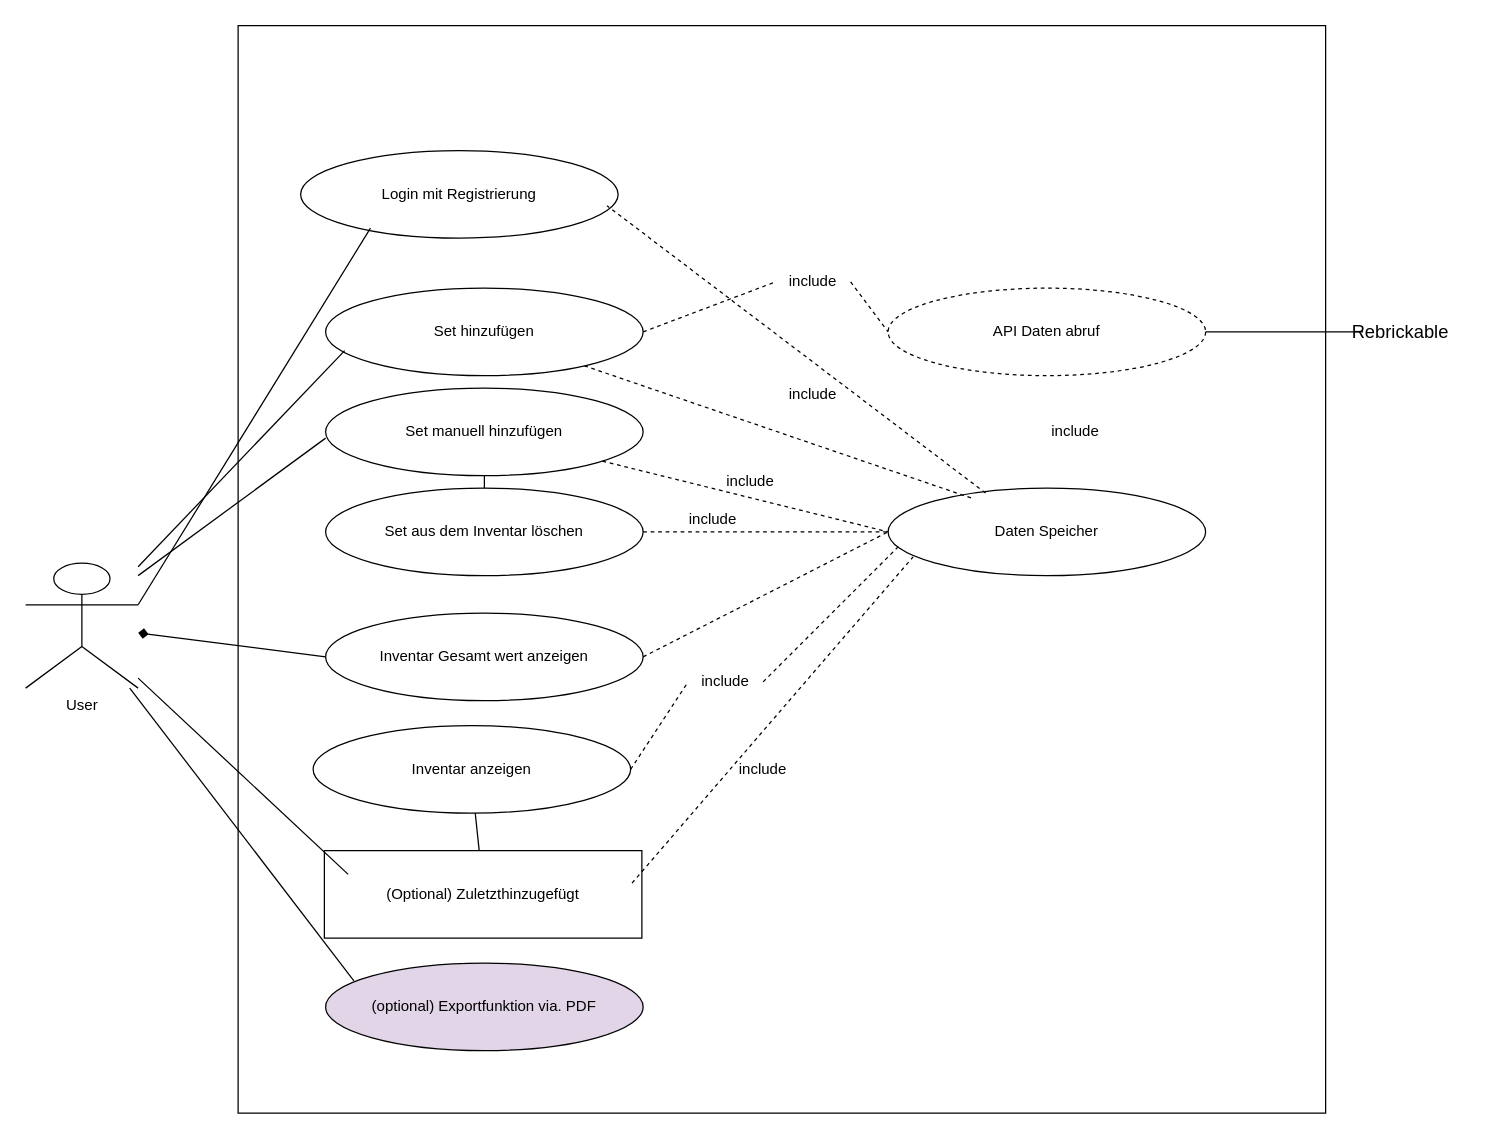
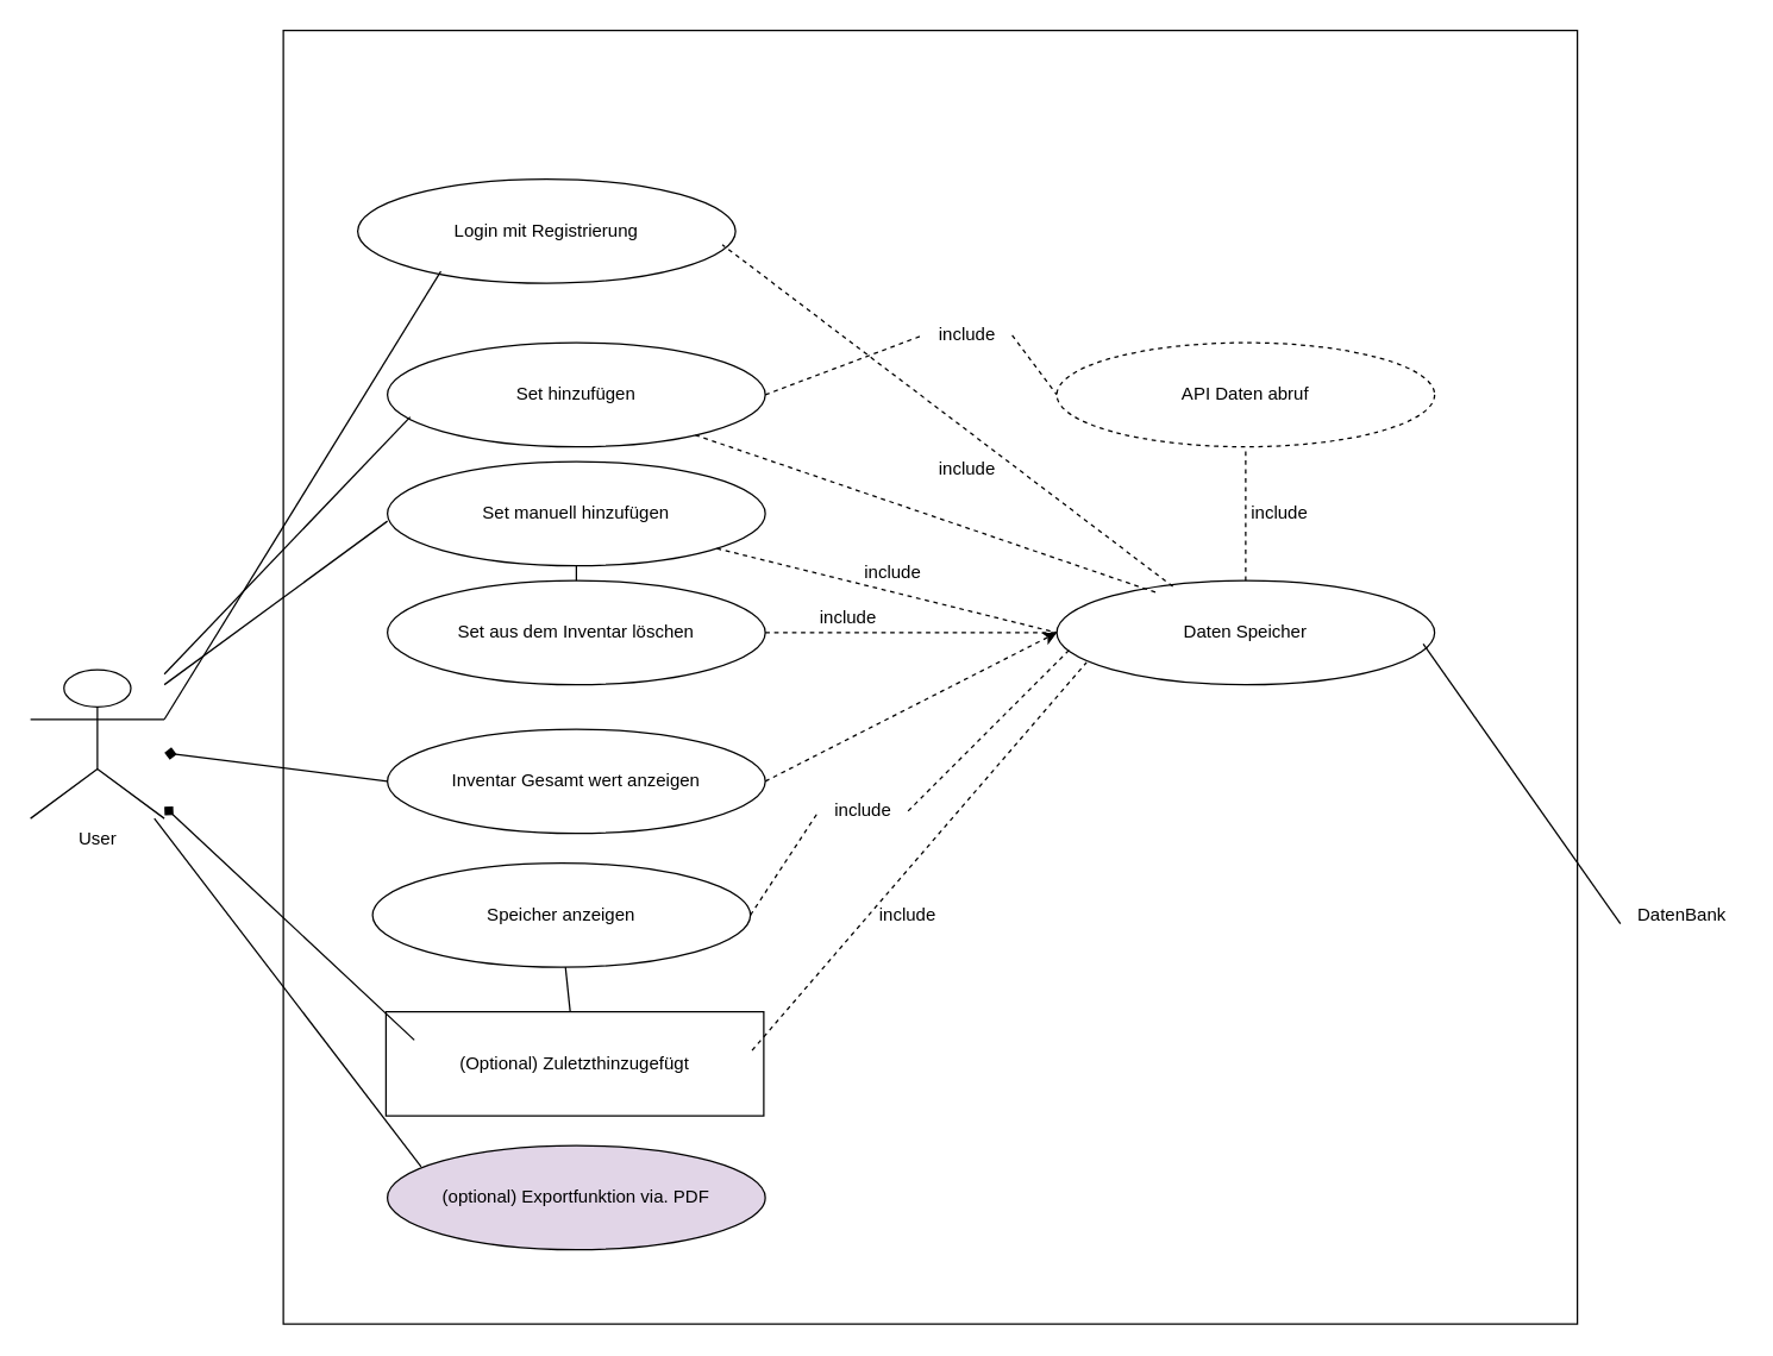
  <mxCell id="0" />
  <mxCell id="1" parent="0" />
  <mxCell id="2" value="User" style="shape=umlActor;verticalLabelPosition=bottom;verticalAlign=top;html=1;outlineConnect=0;" parent="1" vertex="1"><mxGeometry x="20" y="450" width="90" height="100" as="geometry" /></mxCell>
  <mxCell id="3" value="" style="whiteSpace=wrap;html=1;aspect=fixed;" parent="1" vertex="1"><mxGeometry x="190" y="20" width="870" height="870" as="geometry" /></mxCell>
  <mxCell id="4" value="Set hinzufügen" style="ellipse;whiteSpace=wrap;html=1;" parent="1" vertex="1"><mxGeometry x="260" y="230" width="254" height="70" as="geometry" /></mxCell>
  <mxCell id="5" value="Set manuell hinzufügen" style="ellipse;whiteSpace=wrap;html=1;" parent="1" vertex="1"><mxGeometry x="260" y="310" width="254" height="70" as="geometry" /></mxCell>
  <mxCell id="6" value="(optional) Exportfunktion via. PDF" style="ellipse;whiteSpace=wrap;html=1;fillColor=#e1d5e7;" parent="1" vertex="1"><mxGeometry x="260" y="770" width="254" height="70" as="geometry" /></mxCell>
  <mxCell id="7" value="API Daten abruf" style="ellipse;whiteSpace=wrap;html=1;dashed=1;" parent="1" vertex="1"><mxGeometry x="710" y="230" width="254" height="70" as="geometry" /></mxCell>
  <mxCell id="8" value="Inventar Gesamt wert anzeigen" style="ellipse;whiteSpace=wrap;html=1;" parent="1" vertex="1"><mxGeometry x="260" y="490" width="254" height="70" as="geometry" /></mxCell>
  <mxCell id="9" value="" style="endArrow=none;dashed=1;html=1;rounded=0;exitX=1;exitY=0.5;exitDx=0;exitDy=0;entryX=0;entryY=0.5;entryDx=0;entryDy=0;" parent="1" target="7" edge="1"><mxGeometry width="50" height="50" relative="1" as="geometry"><mxPoint x="680" y="225" as="sourcePoint" /><mxPoint x="1090" y="470" as="targetPoint" /></mxGeometry></mxCell>
  <mxCell id="10" value="Set aus dem Inventar löschen" style="ellipse;whiteSpace=wrap;html=1;" parent="1" vertex="1"><mxGeometry x="260" y="390" width="254" height="70" as="geometry" /></mxCell>
  <mxCell id="11" value="Daten Speicher" style="ellipse;whiteSpace=wrap;html=1;" parent="1" vertex="1"><mxGeometry x="710" y="390" width="254" height="70" as="geometry" /></mxCell>
  <mxCell id="12" value="" style="endArrow=none;dashed=1;html=1;rounded=0;entryX=0;entryY=0.5;entryDx=0;entryDy=0;" parent="1" source="5" target="11" edge="1"><mxGeometry width="50" height="50" relative="1" as="geometry"><mxPoint x="1040" y="520" as="sourcePoint" /><mxPoint x="1090" y="470" as="targetPoint" /></mxGeometry></mxCell>
  <mxCell id="13" value="" style="endArrow=none;dashed=1;html=1;rounded=0;exitX=1;exitY=0.5;exitDx=0;exitDy=0;" parent="1" source="10" target="11" edge="1"><mxGeometry width="50" height="50" relative="1" as="geometry"><mxPoint x="560" y="510" as="sourcePoint" /><mxPoint x="610" y="460" as="targetPoint" /></mxGeometry></mxCell>
- <mxCell id="14" value="" style="endArrow=none;dashed=1;html=1;rounded=0;exitX=1;exitY=0.5;exitDx=0;exitDy=0;entryX=0;entryY=0.5;entryDx=0;entryDy=0;" parent="1" source="8" target="11" edge="1"><mxGeometry width="50" height="50" relative="1" as="geometry"><mxPoint x="1040" y="520" as="sourcePoint" /><mxPoint x="1090" y="470" as="targetPoint" /></mxGeometry></mxCell>
+ <mxCell id="14" value="" style="endArrow=classic;dashed=1;html=1;rounded=0;exitX=1;exitY=0.5;exitDx=0;exitDy=0;entryX=0;entryY=0.5;entryDx=0;entryDy=0;" parent="1" source="8" target="11" edge="1"><mxGeometry width="50" height="50" relative="1" as="geometry"><mxPoint x="1040" y="520" as="sourcePoint" /><mxPoint x="1090" y="470" as="targetPoint" /></mxGeometry></mxCell>
  <mxCell id="15" value="" style="endArrow=none;dashed=1;html=1;rounded=0;exitX=0.261;exitY=0.112;exitDx=0;exitDy=0;exitPerimeter=0;" parent="1" source="11" target="4" edge="1"><mxGeometry width="50" height="50" relative="1" as="geometry"><mxPoint x="1040" y="520" as="sourcePoint" /><mxPoint x="1090" y="470" as="targetPoint" /></mxGeometry></mxCell>
  <mxCell id="16" value="include" style="text;html=1;align=center;verticalAlign=middle;whiteSpace=wrap;rounded=0;" parent="1" vertex="1"><mxGeometry x="620" y="300" width="60" height="30" as="geometry" /></mxCell>
  <mxCell id="17" value="include" style="text;html=1;align=center;verticalAlign=middle;whiteSpace=wrap;rounded=0;" parent="1" vertex="1"><mxGeometry x="570" y="370" width="60" height="30" as="geometry" /></mxCell>
  <mxCell id="18" value="include" style="text;html=1;align=center;verticalAlign=middle;whiteSpace=wrap;rounded=0;" parent="1" vertex="1"><mxGeometry x="540" y="400" width="60" height="30" as="geometry" /></mxCell>
  <mxCell id="19" value="include" style="text;html=1;align=center;verticalAlign=middle;whiteSpace=wrap;rounded=0;" parent="1" vertex="1"><mxGeometry x="580" y="600" width="60" height="30" as="geometry" /></mxCell>
  <mxCell id="20" value="" style="endArrow=none;html=1;rounded=0;exitX=0.06;exitY=0.714;exitDx=0;exitDy=0;exitPerimeter=0;" parent="1" source="4" target="2" edge="1"><mxGeometry width="50" height="50" relative="1" as="geometry"><mxPoint x="1040" y="520" as="sourcePoint" /><mxPoint x="1090" y="470" as="targetPoint" /></mxGeometry></mxCell>
  <mxCell id="21" value="" style="endArrow=none;html=1;rounded=0;" parent="1" edge="1"><mxGeometry width="50" height="50" relative="1" as="geometry"><mxPoint x="260" y="350" as="sourcePoint" /><mxPoint x="110" y="460" as="targetPoint" /></mxGeometry></mxCell>
  <mxCell id="22" value="" style="endArrow=none;html=1;rounded=0;" parent="1" source="10" target="5" edge="1"><mxGeometry width="50" height="50" relative="1" as="geometry"><mxPoint x="295" y="300" as="sourcePoint" /><mxPoint x="130" y="473" as="targetPoint" /></mxGeometry></mxCell>
  <mxCell id="23" value="" style="endArrow=diamond;html=1;rounded=0;exitX=0;exitY=0.5;exitDx=0;exitDy=0;" parent="1" source="8" target="2" edge="1"><mxGeometry width="50" height="50" relative="1" as="geometry"><mxPoint x="305" y="310" as="sourcePoint" /><mxPoint x="140" y="483" as="targetPoint" /></mxGeometry></mxCell>
  <mxCell id="24" value="" style="endArrow=none;html=1;rounded=0;exitX=0.089;exitY=0.202;exitDx=0;exitDy=0;exitPerimeter=0;" parent="1" source="6" target="2" edge="1"><mxGeometry width="50" height="50" relative="1" as="geometry"><mxPoint x="270" y="535" as="sourcePoint" /><mxPoint x="120" y="516" as="targetPoint" /></mxGeometry></mxCell>
- <mxCell id="25" value="&lt;span style=&quot;font-size:11.0pt;line-height:107%;&lt;br/&gt;font-family:&amp;quot;Aptos&amp;quot;,sans-serif;mso-ascii-theme-font:minor-latin;mso-fareast-font-family:&lt;br/&gt;Aptos;mso-fareast-theme-font:minor-latin;mso-hansi-theme-font:minor-latin;&lt;br/&gt;mso-bidi-font-family:&amp;quot;Times New Roman&amp;quot;;mso-bidi-theme-font:minor-bidi;&lt;br/&gt;mso-ansi-language:DE;mso-fareast-language:EN-US;mso-bidi-language:AR-SA&quot;&gt;Rebrickable&lt;/span&gt;" style="text;html=1;align=center;verticalAlign=middle;whiteSpace=wrap;rounded=0;" parent="1" vertex="1"><mxGeometry x="1090" y="250" width="60" height="30" as="geometry" /></mxCell>
- <mxCell id="27" value="" style="endArrow=none;html=1;rounded=0;" parent="1" source="7" target="25" edge="1"><mxGeometry width="50" height="50" relative="1" as="geometry"><mxPoint x="1040" y="520" as="sourcePoint" /><mxPoint x="1090" y="470" as="targetPoint" /></mxGeometry></mxCell>
+ <mxCell id="26" value="DatenBank" style="text;html=1;align=center;verticalAlign=middle;resizable=0;points=[];autosize=1;strokeColor=none;fillColor=none;" parent="1" vertex="1"><mxGeometry x="1090" y="600" width="80" height="30" as="geometry" /></mxCell>
+ <mxCell id="28" value="" style="endArrow=none;html=1;rounded=0;entryX=-0.013;entryY=0.696;entryDx=0;entryDy=0;entryPerimeter=0;exitX=0.97;exitY=0.608;exitDx=0;exitDy=0;exitPerimeter=0;" parent="1" source="11" target="26" edge="1"><mxGeometry width="50" height="50" relative="1" as="geometry"><mxPoint x="974" y="275" as="sourcePoint" /><mxPoint x="1100" y="275" as="targetPoint" /></mxGeometry></mxCell>
  <mxCell id="29" value="" style="endArrow=none;dashed=1;html=1;rounded=0;exitX=1;exitY=0.5;exitDx=0;exitDy=0;entryX=0;entryY=0.5;entryDx=0;entryDy=0;" parent="1" source="4" edge="1"><mxGeometry width="50" height="50" relative="1" as="geometry"><mxPoint x="514" y="265" as="sourcePoint" /><mxPoint x="620" y="225" as="targetPoint" /></mxGeometry></mxCell>
- <mxCell id="30" value="Inventar anzeigen" style="ellipse;whiteSpace=wrap;html=1;" parent="1" vertex="1"><mxGeometry x="250" y="580" width="254" height="70" as="geometry" /></mxCell>
+ <mxCell id="30" value="Speicher anzeigen" style="ellipse;whiteSpace=wrap;html=1;" parent="1" vertex="1"><mxGeometry x="250" y="580" width="254" height="70" as="geometry" /></mxCell>
  <mxCell id="31" value="Login mit Registrierung" style="ellipse;whiteSpace=wrap;html=1;" parent="1" vertex="1"><mxGeometry x="240" y="120" width="254" height="70" as="geometry" /></mxCell>
  <mxCell id="32" value="(Optional) Zuletzthinzugefügt" style="whiteSpace=wrap;html=1;rounded=0;" parent="1" vertex="1"><mxGeometry x="259" y="680" width="254" height="70" as="geometry" /></mxCell>
  <mxCell id="33" value="" style="endArrow=none;html=1;rounded=0;exitX=1;exitY=0.333;exitDx=0;exitDy=0;exitPerimeter=0;entryX=0.22;entryY=0.886;entryDx=0;entryDy=0;entryPerimeter=0;" parent="1" source="2" target="31" edge="1"><mxGeometry width="50" height="50" relative="1" as="geometry"><mxPoint x="790" y="570" as="sourcePoint" /><mxPoint x="840" y="520" as="targetPoint" /></mxGeometry></mxCell>
  <mxCell id="34" value="" style="endArrow=none;html=1;rounded=0;" parent="1" source="30" target="32" edge="1"><mxGeometry width="50" height="50" relative="1" as="geometry"><mxPoint x="790" y="570" as="sourcePoint" /><mxPoint x="840" y="520" as="targetPoint" /></mxGeometry></mxCell>
  <mxCell id="35" value="" style="endArrow=none;dashed=1;html=1;rounded=0;exitX=0.307;exitY=0.057;exitDx=0;exitDy=0;exitPerimeter=0;entryX=0.965;entryY=0.629;entryDx=0;entryDy=0;entryPerimeter=0;" parent="1" source="11" target="31" edge="1"><mxGeometry width="50" height="50" relative="1" as="geometry"><mxPoint x="786" y="408" as="sourcePoint" /><mxPoint x="477" y="302" as="targetPoint" /></mxGeometry></mxCell>
- <mxCell id="36" value="" style="endArrow=none;html=1;rounded=0;exitX=0.075;exitY=0.271;exitDx=0;exitDy=0;exitPerimeter=0;" parent="1" source="32" target="2" edge="1"><mxGeometry width="50" height="50" relative="1" as="geometry"><mxPoint x="790" y="570" as="sourcePoint" /><mxPoint x="840" y="520" as="targetPoint" /></mxGeometry></mxCell>
+ <mxCell id="36" value="" style="endArrow=diamond;html=1;rounded=0;exitX=0.075;exitY=0.271;exitDx=0;exitDy=0;exitPerimeter=0;" parent="1" source="32" target="2" edge="1"><mxGeometry width="50" height="50" relative="1" as="geometry"><mxPoint x="790" y="570" as="sourcePoint" /><mxPoint x="840" y="520" as="targetPoint" /></mxGeometry></mxCell>
  <mxCell id="37" value="" style="endArrow=none;dashed=1;html=1;rounded=0;exitX=1;exitY=0.5;exitDx=0;exitDy=0;entryX=0;entryY=0.5;entryDx=0;entryDy=0;" parent="1" source="40" edge="1"><mxGeometry width="50" height="50" relative="1" as="geometry"><mxPoint x="524" y="535" as="sourcePoint" /><mxPoint x="720" y="435" as="targetPoint" /></mxGeometry></mxCell>
  <mxCell id="38" value="" style="endArrow=none;dashed=1;html=1;rounded=0;exitX=0.969;exitY=0.371;exitDx=0;exitDy=0;entryX=0;entryY=0.5;entryDx=0;entryDy=0;exitPerimeter=0;" parent="1" source="32" edge="1"><mxGeometry width="50" height="50" relative="1" as="geometry"><mxPoint x="534" y="545" as="sourcePoint" /><mxPoint x="730" y="445" as="targetPoint" /></mxGeometry></mxCell>
  <mxCell id="39" value="" style="endArrow=none;dashed=1;html=1;rounded=0;exitX=1;exitY=0.5;exitDx=0;exitDy=0;entryX=0;entryY=0.5;entryDx=0;entryDy=0;" parent="1" source="30" target="40" edge="1"><mxGeometry width="50" height="50" relative="1" as="geometry"><mxPoint x="504" y="615" as="sourcePoint" /><mxPoint x="720" y="435" as="targetPoint" /></mxGeometry></mxCell>
  <mxCell id="40" value="include" style="text;html=1;align=center;verticalAlign=middle;whiteSpace=wrap;rounded=0;" parent="1" vertex="1"><mxGeometry x="550" y="530" width="60" height="30" as="geometry" /></mxCell>
+ <mxCell id="41" value="" style="endArrow=none;dashed=1;html=1;rounded=0;entryX=0.5;entryY=1;entryDx=0;entryDy=0;" edge="1" parent="1" source="11" target="7"><mxGeometry width="50" height="50" relative="1" as="geometry"><mxPoint x="520" y="430" as="sourcePoint" /><mxPoint x="570" y="380" as="targetPoint" /></mxGeometry></mxCell>
  <mxCell id="42" value="include" style="text;html=1;align=center;verticalAlign=middle;whiteSpace=wrap;rounded=0;" vertex="1" parent="1"><mxGeometry x="830" y="330" width="60" height="30" as="geometry" /></mxCell>
  <mxCell id="43" value="include" style="text;html=1;align=center;verticalAlign=middle;whiteSpace=wrap;rounded=0;" vertex="1" parent="1"><mxGeometry x="620" y="210" width="60" height="30" as="geometry" /></mxCell>
